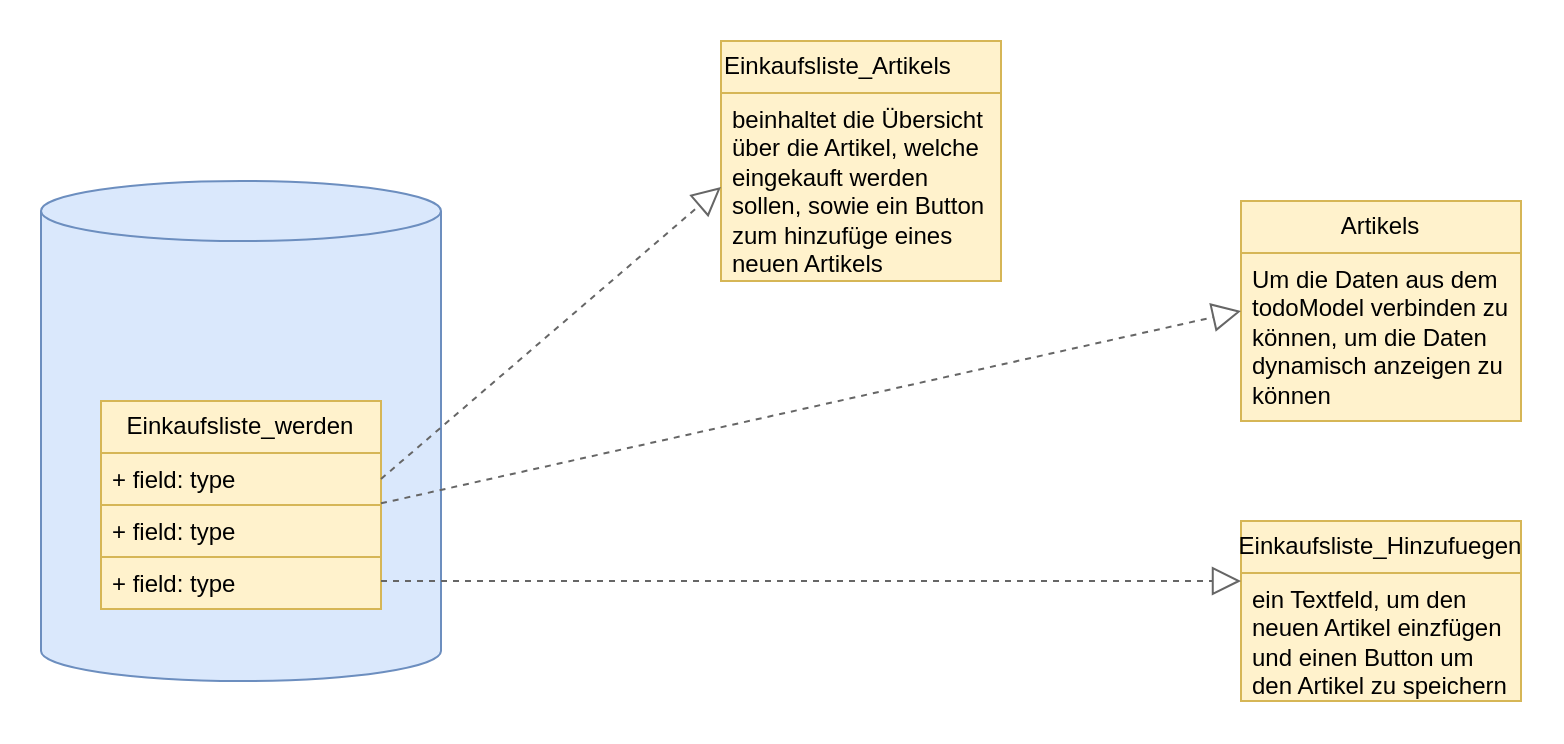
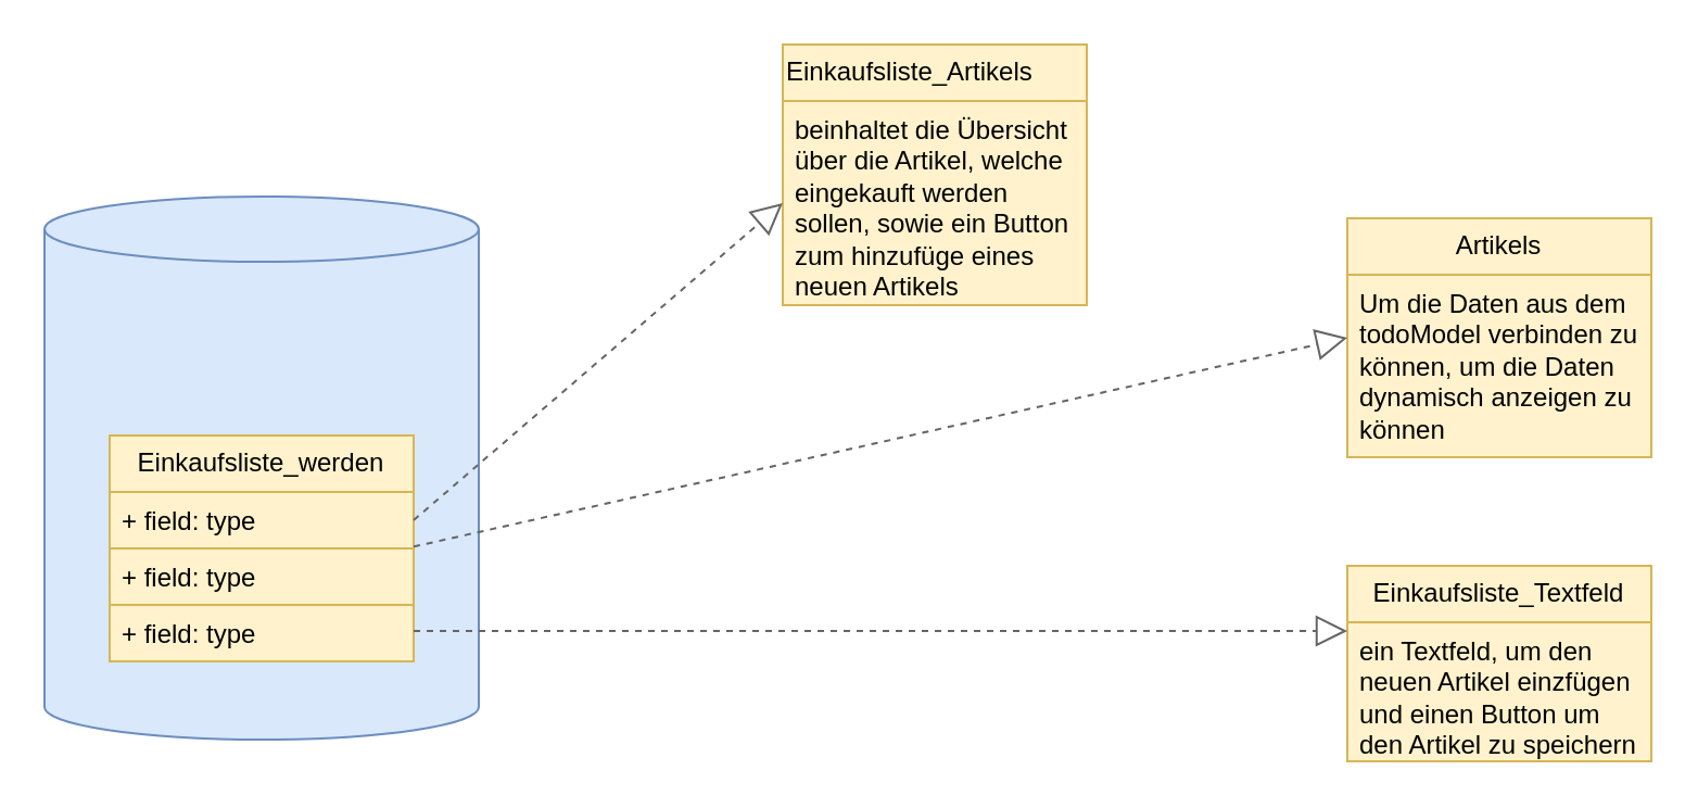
  <mxCell id="0" />
  <mxCell id="1" parent="0" />
  <mxCell id="2" value="" style="shape=cylinder3;whiteSpace=wrap;html=1;boundedLbl=1;backgroundOutline=1;size=15;fillColor=#dae8fc;strokeColor=#6c8ebf;" vertex="1" parent="1"><mxGeometry x="20" y="90" width="200" height="250" as="geometry" /></mxCell>
  <mxCell id="3" value="Einkaufsliste_Artikels" style="swimlane;fontStyle=0;childLayout=stackLayout;horizontal=1;startSize=26;fillColor=#fff2cc;horizontalStack=0;resizeParent=1;resizeParentMax=0;resizeLast=0;collapsible=1;marginBottom=0;whiteSpace=wrap;html=1;align=left;strokeColor=#d6b656;" vertex="1" parent="1"><mxGeometry x="360" y="20" width="140" height="120" as="geometry" /></mxCell>
  <mxCell id="4" value="&lt;span style=&quot;background-color: initial;&quot;&gt;beinhaltet die Übersicht über die Artikel, welche eingekauft werden sollen, sowie ein Button zum hinzufüge eines neuen Artikels&lt;/span&gt;" style="text;strokeColor=#d6b656;fillColor=#fff2cc;align=left;verticalAlign=top;spacingLeft=4;spacingRight=4;overflow=hidden;rotatable=0;points=[[0,0.5],[1,0.5]];portConstraint=eastwest;whiteSpace=wrap;html=1;horizontal=1;" vertex="1" parent="3"><mxGeometry y="26" width="140" height="94" as="geometry" /></mxCell>
- <mxCell id="5" value="Einkaufsliste_Hinzufuegen" style="swimlane;fontStyle=0;childLayout=stackLayout;horizontal=1;startSize=26;fillColor=#fff2cc;horizontalStack=0;resizeParent=1;resizeParentMax=0;resizeLast=0;collapsible=1;marginBottom=0;whiteSpace=wrap;html=1;strokeColor=#d6b656;" vertex="1" parent="1"><mxGeometry x="620" y="260" width="140" height="90" as="geometry" /></mxCell>
+ <mxCell id="5" value="Einkaufsliste_Textfeld" style="swimlane;fontStyle=0;childLayout=stackLayout;horizontal=1;startSize=26;fillColor=#fff2cc;horizontalStack=0;resizeParent=1;resizeParentMax=0;resizeLast=0;collapsible=1;marginBottom=0;whiteSpace=wrap;html=1;strokeColor=#d6b656;" vertex="1" parent="1"><mxGeometry x="620" y="260" width="140" height="90" as="geometry" /></mxCell>
  <mxCell id="6" value="ein Textfeld, um den neuen Artikel einzfügen und einen Button um den Artikel zu speichern" style="text;strokeColor=#d6b656;fillColor=#fff2cc;align=left;verticalAlign=top;spacingLeft=4;spacingRight=4;overflow=hidden;rotatable=0;points=[[0,0.5],[1,0.5]];portConstraint=eastwest;whiteSpace=wrap;html=1;" vertex="1" parent="5"><mxGeometry y="26" width="140" height="64" as="geometry" /></mxCell>
  <mxCell id="7" value="Einkaufsliste_werden" style="swimlane;fontStyle=0;childLayout=stackLayout;horizontal=1;startSize=26;fillColor=#fff2cc;horizontalStack=0;resizeParent=1;resizeParentMax=0;resizeLast=0;collapsible=1;marginBottom=0;whiteSpace=wrap;html=1;strokeColor=#d6b656;" vertex="1" parent="1"><mxGeometry x="50" y="200" width="140" height="104" as="geometry" /></mxCell>
  <mxCell id="8" value="+ field: type" style="text;strokeColor=#d6b656;fillColor=#fff2cc;align=left;verticalAlign=top;spacingLeft=4;spacingRight=4;overflow=hidden;rotatable=0;points=[[0,0.5],[1,0.5]];portConstraint=eastwest;whiteSpace=wrap;html=1;" vertex="1" parent="7"><mxGeometry y="26" width="140" height="26" as="geometry" /></mxCell>
  <mxCell id="9" value="+ field: type" style="text;strokeColor=#d6b656;fillColor=#fff2cc;align=left;verticalAlign=top;spacingLeft=4;spacingRight=4;overflow=hidden;rotatable=0;points=[[0,0.5],[1,0.5]];portConstraint=eastwest;whiteSpace=wrap;html=1;" vertex="1" parent="7"><mxGeometry y="52" width="140" height="26" as="geometry" /></mxCell>
  <mxCell id="10" value="+ field: type" style="text;strokeColor=#d6b656;fillColor=#fff2cc;align=left;verticalAlign=top;spacingLeft=4;spacingRight=4;overflow=hidden;rotatable=0;points=[[0,0.5],[1,0.5]];portConstraint=eastwest;whiteSpace=wrap;html=1;" vertex="1" parent="7"><mxGeometry y="78" width="140" height="26" as="geometry" /></mxCell>
  <mxCell id="11" value="Artikels" style="swimlane;fontStyle=0;childLayout=stackLayout;horizontal=1;startSize=26;fillColor=#fff2cc;horizontalStack=0;resizeParent=1;resizeParentMax=0;resizeLast=0;collapsible=1;marginBottom=0;whiteSpace=wrap;html=1;strokeColor=#d6b656;" vertex="1" parent="1"><mxGeometry x="620" y="100" width="140" height="110" as="geometry" /></mxCell>
  <mxCell id="12" value="Um die Daten aus dem todoModel verbinden zu können, um die Daten dynamisch anzeigen zu können" style="text;strokeColor=#d6b656;fillColor=#fff2cc;align=left;verticalAlign=top;spacingLeft=4;spacingRight=4;overflow=hidden;rotatable=0;points=[[0,0.5],[1,0.5]];portConstraint=eastwest;whiteSpace=wrap;html=1;" vertex="1" parent="11"><mxGeometry y="26" width="140" height="84" as="geometry" /></mxCell>
  <mxCell id="13" value="" style="endArrow=block;dashed=1;endFill=0;endSize=12;html=1;rounded=0;entryX=0;entryY=0;entryDx=0;entryDy=0;fillColor=#f5f5f5;strokeColor=#666666;" edge="1" parent="1"><mxGeometry width="160" relative="1" as="geometry"><mxPoint x="190" y="290" as="sourcePoint" /><mxPoint x="620" y="290" as="targetPoint" /><Array as="points"><mxPoint x="410" y="290" /></Array></mxGeometry></mxCell>
  <mxCell id="14" value="" style="endArrow=block;dashed=1;endFill=0;endSize=12;html=1;rounded=0;entryX=0;entryY=0.5;entryDx=0;entryDy=0;fillColor=#f5f5f5;strokeColor=#666666;" edge="1" parent="1" target="11"><mxGeometry width="160" relative="1" as="geometry"><mxPoint x="190" y="251.17" as="sourcePoint" /><mxPoint x="350" y="251.17" as="targetPoint" /></mxGeometry></mxCell>
  <mxCell id="15" value="" style="endArrow=block;dashed=1;endFill=0;endSize=12;html=1;rounded=0;entryX=0;entryY=0.5;entryDx=0;entryDy=0;exitX=1;exitY=0.5;exitDx=0;exitDy=0;fillColor=#f5f5f5;strokeColor=#666666;" edge="1" parent="1" source="8" target="4"><mxGeometry width="160" relative="1" as="geometry"><mxPoint x="190" y="230" as="sourcePoint" /><mxPoint x="350" y="230" as="targetPoint" /></mxGeometry></mxCell>
